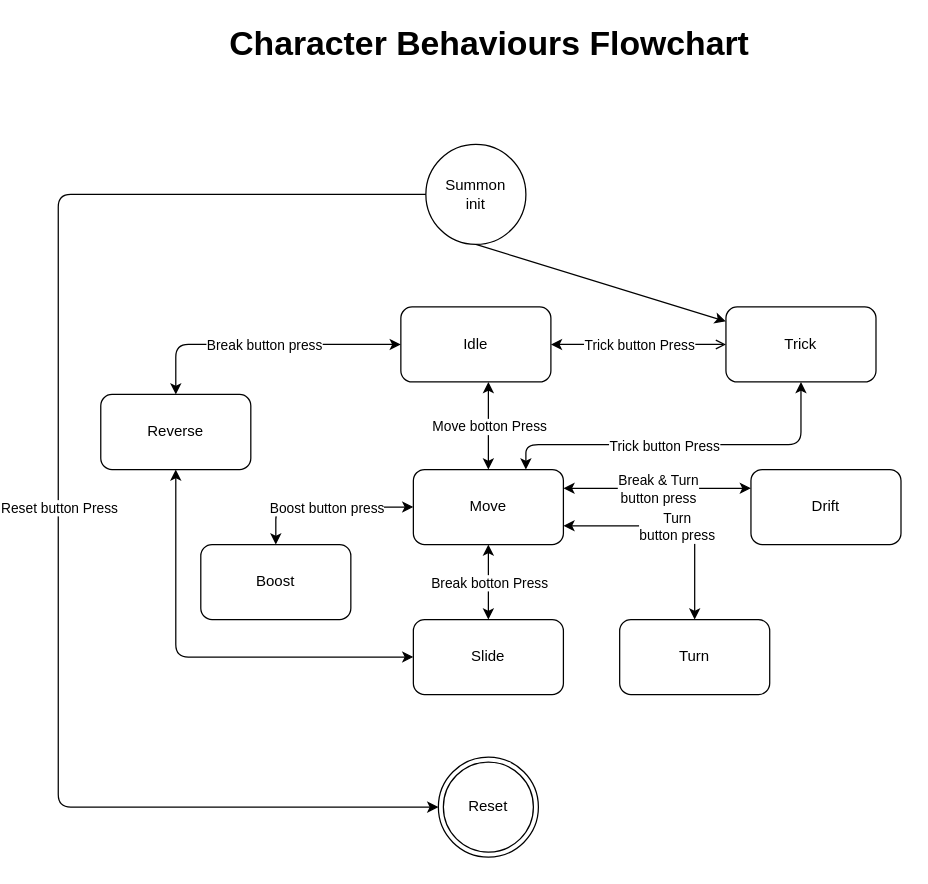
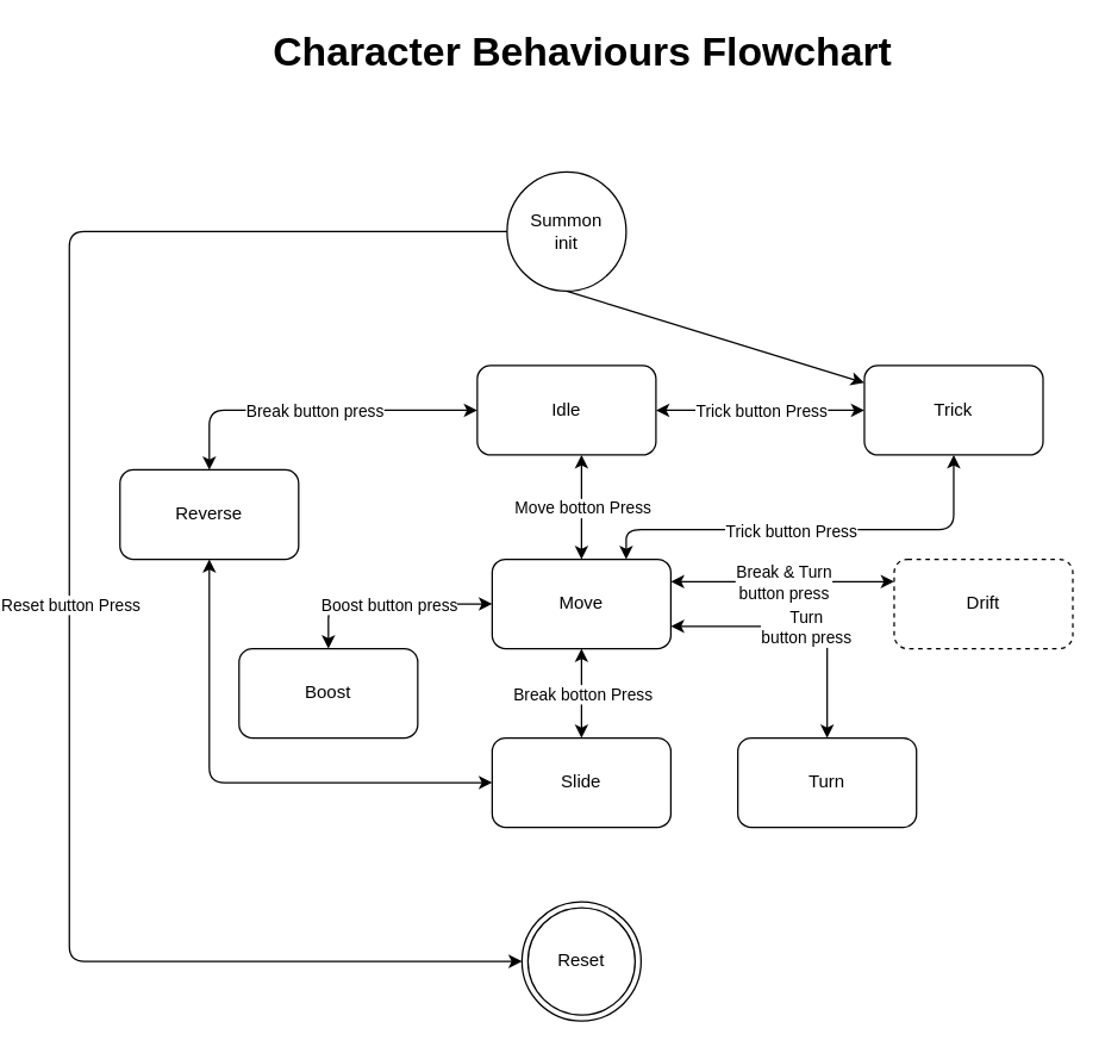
  <mxCell id="0" />
  <mxCell id="1" parent="0" />
  <mxCell id="2" style="edgeStyle=none;html=1;exitX=0.5;exitY=1;exitDx=0;exitDy=0;" edge="1" parent="1" source="3" target="14"><mxGeometry relative="1" as="geometry" /></mxCell>
  <mxCell id="3" value="Summon&lt;br&gt;init" style="ellipse;whiteSpace=wrap;html=1;aspect=fixed;" vertex="1" parent="1"><mxGeometry x="314" y="115" width="80" height="80" as="geometry" /></mxCell>
  <mxCell id="4" value="Boost" style="rounded=1;whiteSpace=wrap;html=1;" vertex="1" parent="1"><mxGeometry x="134" y="435" width="120" height="60" as="geometry" /></mxCell>
  <mxCell id="5" style="edgeStyle=none;html=1;exitX=0.75;exitY=0;exitDx=0;exitDy=0;startArrow=classic;startFill=1;entryX=0.5;entryY=1;entryDx=0;entryDy=0;" edge="1" parent="1" source="6" target="14"><mxGeometry relative="1" as="geometry"><mxPoint x="554" y="275" as="targetPoint" /><Array as="points"><mxPoint x="394" y="355" /><mxPoint x="614" y="355" /></Array></mxGeometry></mxCell>
  <mxCell id="6" value="Move" style="rounded=1;whiteSpace=wrap;html=1;" vertex="1" parent="1"><mxGeometry x="304" y="375" width="120" height="60" as="geometry" /></mxCell>
  <mxCell id="7" value="Reverse" style="rounded=1;whiteSpace=wrap;html=1;" vertex="1" parent="1"><mxGeometry x="54" y="315" width="120" height="60" as="geometry" /></mxCell>
  <mxCell id="8" style="edgeStyle=none;html=1;exitX=0;exitY=0.5;exitDx=0;exitDy=0;entryX=0.5;entryY=1;entryDx=0;entryDy=0;startArrow=classic;startFill=1;" edge="1" parent="1" source="9" target="7"><mxGeometry relative="1" as="geometry"><Array as="points"><mxPoint x="114" y="525" /></Array></mxGeometry></mxCell>
  <mxCell id="9" value="Slide" style="rounded=1;whiteSpace=wrap;html=1;" vertex="1" parent="1"><mxGeometry x="304" y="495" width="120" height="60" as="geometry" /></mxCell>
  <mxCell id="10" value="Turn" style="rounded=1;whiteSpace=wrap;html=1;" vertex="1" parent="1"><mxGeometry x="469" y="495" width="120" height="60" as="geometry" /></mxCell>
- <mxCell id="11" value="Drift" style="rounded=1;whiteSpace=wrap;html=1;" vertex="1" parent="1"><mxGeometry x="574" y="375" width="120" height="60" as="geometry" /></mxCell>
+ <mxCell id="11" value="Drift" style="rounded=1;whiteSpace=wrap;html=1;dashed=1;" vertex="1" parent="1"><mxGeometry x="574" y="375" width="120" height="60" as="geometry" /></mxCell>
  <mxCell id="12" value="Reset" style="ellipse;shape=doubleEllipse;whiteSpace=wrap;html=1;aspect=fixed;" vertex="1" parent="1"><mxGeometry x="324" y="605" width="80" height="80" as="geometry" /></mxCell>
  <mxCell id="13" value="Idle" style="rounded=1;whiteSpace=wrap;html=1;" vertex="1" parent="1"><mxGeometry x="294" y="245" width="120" height="60" as="geometry" /></mxCell>
  <mxCell id="14" value="Trick" style="rounded=1;whiteSpace=wrap;html=1;" vertex="1" parent="1"><mxGeometry x="554" y="245" width="120" height="60" as="geometry" /></mxCell>
  <mxCell id="15" value="" style="endArrow=classic;html=1;entryX=0.5;entryY=0;entryDx=0;entryDy=0;startArrow=classic;startFill=1;" edge="1" parent="1" target="6"><mxGeometry relative="1" as="geometry"><mxPoint x="364" y="305" as="sourcePoint" /><mxPoint x="534" y="395" as="targetPoint" /></mxGeometry></mxCell>
  <mxCell id="16" value="Move botton Press" style="edgeLabel;resizable=0;html=1;align=center;verticalAlign=middle;" connectable="0" vertex="1" parent="15"><mxGeometry relative="1" as="geometry" /></mxCell>
  <mxCell id="17" value="" style="endArrow=classic;html=1;exitX=1;exitY=0.25;exitDx=0;exitDy=0;entryX=0;entryY=0.25;entryDx=0;entryDy=0;startArrow=classic;startFill=1;" edge="1" parent="1" source="6" target="11"><mxGeometry relative="1" as="geometry"><mxPoint x="424" y="404.58" as="sourcePoint" /><mxPoint x="524" y="404.58" as="targetPoint" /></mxGeometry></mxCell>
  <mxCell id="18" value="Break &amp;amp; Turn&lt;br&gt;button press" style="edgeLabel;resizable=0;html=1;align=center;verticalAlign=middle;" connectable="0" vertex="1" parent="17"><mxGeometry relative="1" as="geometry" /></mxCell>
  <mxCell id="19" value="" style="endArrow=classic;html=1;exitX=0;exitY=0.5;exitDx=0;exitDy=0;startArrow=classic;startFill=1;entryX=0.5;entryY=0;entryDx=0;entryDy=0;" edge="1" parent="1" source="13" target="7"><mxGeometry relative="1" as="geometry"><mxPoint x="284" y="235" as="sourcePoint" /><mxPoint x="34" y="175" as="targetPoint" /><Array as="points"><mxPoint x="114" y="275" /></Array></mxGeometry></mxCell>
  <mxCell id="20" value="Break button press" style="edgeLabel;resizable=0;html=1;align=center;verticalAlign=middle;" connectable="0" vertex="1" parent="19"><mxGeometry relative="1" as="geometry"><mxPoint as="offset" /></mxGeometry></mxCell>
  <mxCell id="21" value="" style="endArrow=classic;html=1;entryX=0.5;entryY=0;entryDx=0;entryDy=0;exitX=0.5;exitY=1;exitDx=0;exitDy=0;startArrow=classic;startFill=1;" edge="1" parent="1" source="6" target="9"><mxGeometry relative="1" as="geometry"><mxPoint x="374" y="315" as="sourcePoint" /><mxPoint x="374" y="385" as="targetPoint" /></mxGeometry></mxCell>
  <mxCell id="22" value="Break botton Press" style="edgeLabel;resizable=0;html=1;align=center;verticalAlign=middle;" connectable="0" vertex="1" parent="21"><mxGeometry relative="1" as="geometry" /></mxCell>
  <mxCell id="23" value="" style="endArrow=classic;html=1;exitX=0;exitY=0.5;exitDx=0;exitDy=0;entryX=0.5;entryY=0;entryDx=0;entryDy=0;startArrow=classic;startFill=1;" edge="1" parent="1" source="6" target="4"><mxGeometry relative="1" as="geometry"><mxPoint x="144" y="434.31" as="sourcePoint" /><mxPoint x="244" y="434.31" as="targetPoint" /><Array as="points"><mxPoint x="194" y="405" /></Array></mxGeometry></mxCell>
  <mxCell id="24" value="Boost button press" style="edgeLabel;resizable=0;html=1;align=center;verticalAlign=middle;" connectable="0" vertex="1" parent="23"><mxGeometry relative="1" as="geometry" /></mxCell>
- <mxCell id="25" value="" style="endArrow=open;html=1;exitX=1;exitY=0.5;exitDx=0;exitDy=0;entryX=0;entryY=0.5;entryDx=0;entryDy=0;startArrow=classic;startFill=1;" edge="1" parent="1" source="13" target="14"><mxGeometry relative="1" as="geometry"><mxPoint x="434" y="295" as="sourcePoint" /><mxPoint x="514" y="275" as="targetPoint" /></mxGeometry></mxCell>
+ <mxCell id="25" value="" style="endArrow=classic;html=1;exitX=1;exitY=0.5;exitDx=0;exitDy=0;entryX=0;entryY=0.5;entryDx=0;entryDy=0;startArrow=classic;startFill=1;" edge="1" parent="1" source="13" target="14"><mxGeometry relative="1" as="geometry"><mxPoint x="434" y="295" as="sourcePoint" /><mxPoint x="514" y="275" as="targetPoint" /></mxGeometry></mxCell>
  <mxCell id="26" value="Trick button Press" style="edgeLabel;resizable=0;html=1;align=center;verticalAlign=middle;" connectable="0" vertex="1" parent="25"><mxGeometry relative="1" as="geometry" /></mxCell>
  <mxCell id="27" value="" style="endArrow=classic;html=1;exitX=1;exitY=0.75;exitDx=0;exitDy=0;entryX=0.5;entryY=0;entryDx=0;entryDy=0;startArrow=classic;startFill=1;" edge="1" parent="1" source="6" target="10"><mxGeometry relative="1" as="geometry"><mxPoint x="434" y="400" as="sourcePoint" /><mxPoint x="554" y="400" as="targetPoint" /><Array as="points"><mxPoint x="529" y="420" /></Array></mxGeometry></mxCell>
  <mxCell id="28" value="Turn&lt;br&gt;button press" style="edgeLabel;resizable=0;html=1;align=center;verticalAlign=middle;" connectable="0" vertex="1" parent="27"><mxGeometry relative="1" as="geometry" /></mxCell>
  <mxCell id="29" value="Trick button Press" style="edgeLabel;resizable=0;html=1;align=center;verticalAlign=middle;" connectable="0" vertex="1" parent="1"><mxGeometry x="494" y="285" as="geometry"><mxPoint x="10" y="71" as="offset" /></mxGeometry></mxCell>
  <mxCell id="30" value="" style="endArrow=classic;html=1;exitX=0;exitY=0.5;exitDx=0;exitDy=0;entryX=0;entryY=0.5;entryDx=0;entryDy=0;" edge="1" parent="1" source="3" target="12"><mxGeometry relative="1" as="geometry"><mxPoint x="384" y="485" as="sourcePoint" /><mxPoint x="250" y="595" as="targetPoint" /><Array as="points"><mxPoint x="20" y="155" /><mxPoint x="20" y="645" /></Array></mxGeometry></mxCell>
  <mxCell id="31" value="Reset button Press" style="edgeLabel;resizable=0;html=1;align=center;verticalAlign=middle;" connectable="0" vertex="1" parent="30"><mxGeometry relative="1" as="geometry" /></mxCell>
  <mxCell id="32" value="&lt;font style=&quot;&quot;&gt;&lt;span style=&quot;font-size: 27px;&quot;&gt;&lt;b&gt;Character Behaviours Flowchart&lt;/b&gt;&lt;/span&gt;&lt;/font&gt;" style="text;html=1;strokeColor=none;fillColor=none;align=center;verticalAlign=middle;whiteSpace=wrap;rounded=0;" vertex="1" parent="1"><mxGeometry x="140" y="20" width="450" height="30" as="geometry" /></mxCell>
